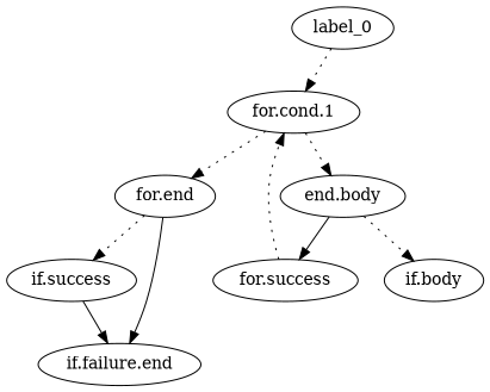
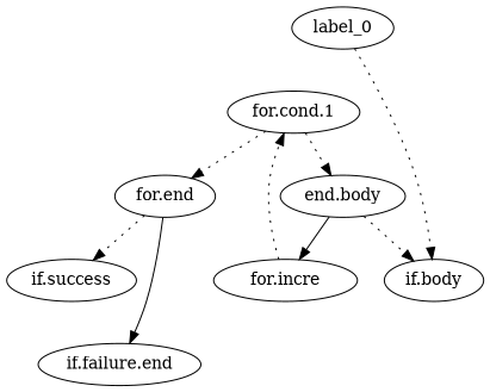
  digraph {
    edge [style=dotted]
    label_0
    "for.cond.1"
    "for.end"
    n4 [label="end.body"]
    "if.success"
    "if.failure.end"
    "if.body"
-   "for.incre" [label="for.success"]
-   label_0 -> "for.cond.1"
+   "for.incre"
+   label_0 -> "if.body"
    "for.cond.1" -> "for.end"
    "for.cond.1" -> n4
    "for.end" -> "if.success"
    "for.end" -> "if.failure.end" [style=solid]
    n4 -> "if.body"
    n4 -> "for.incre" [style=solid]
-   "if.success" -> "if.failure.end" [style=solid]
    "for.incre" -> "for.cond.1"
  }
